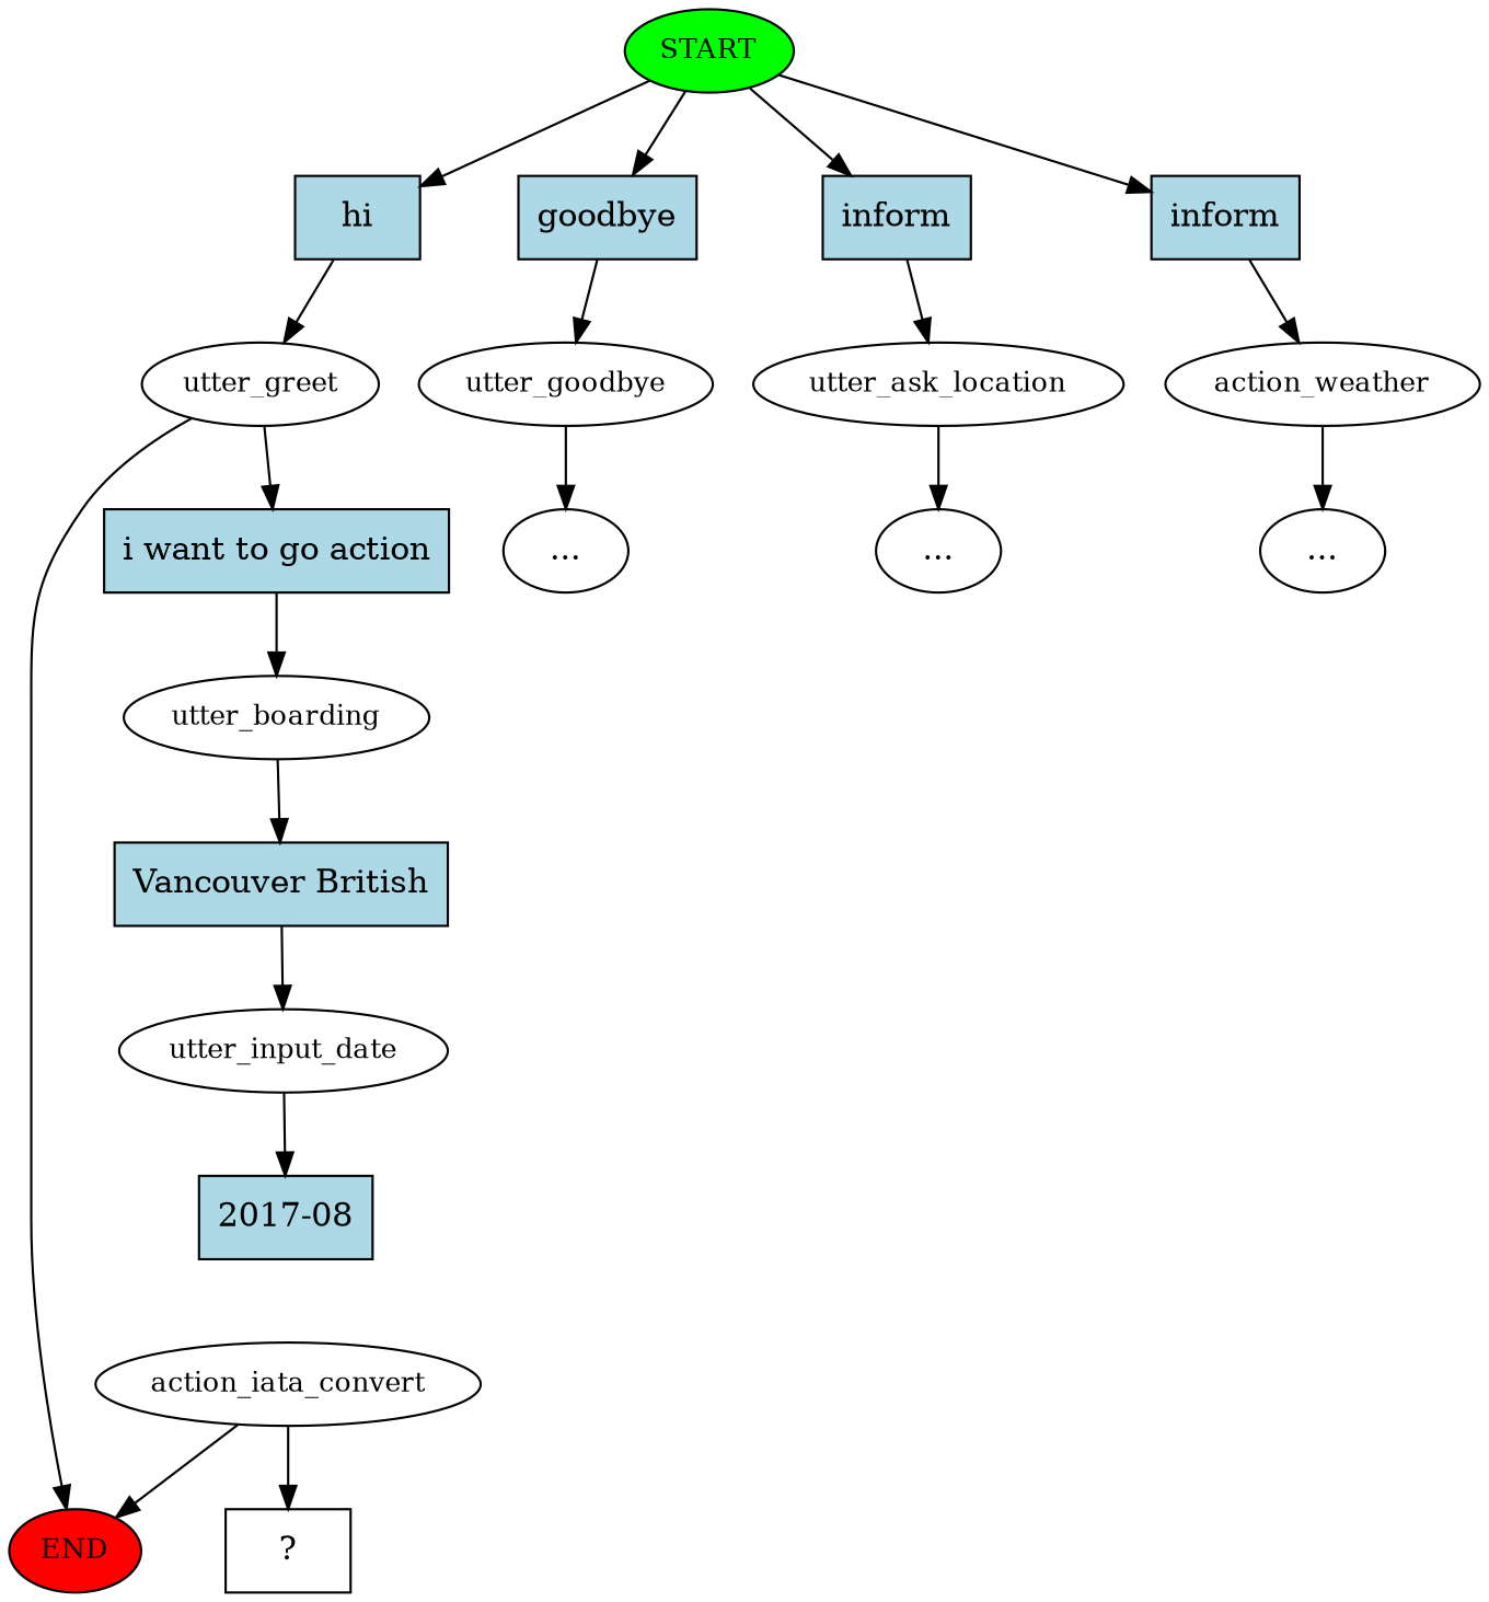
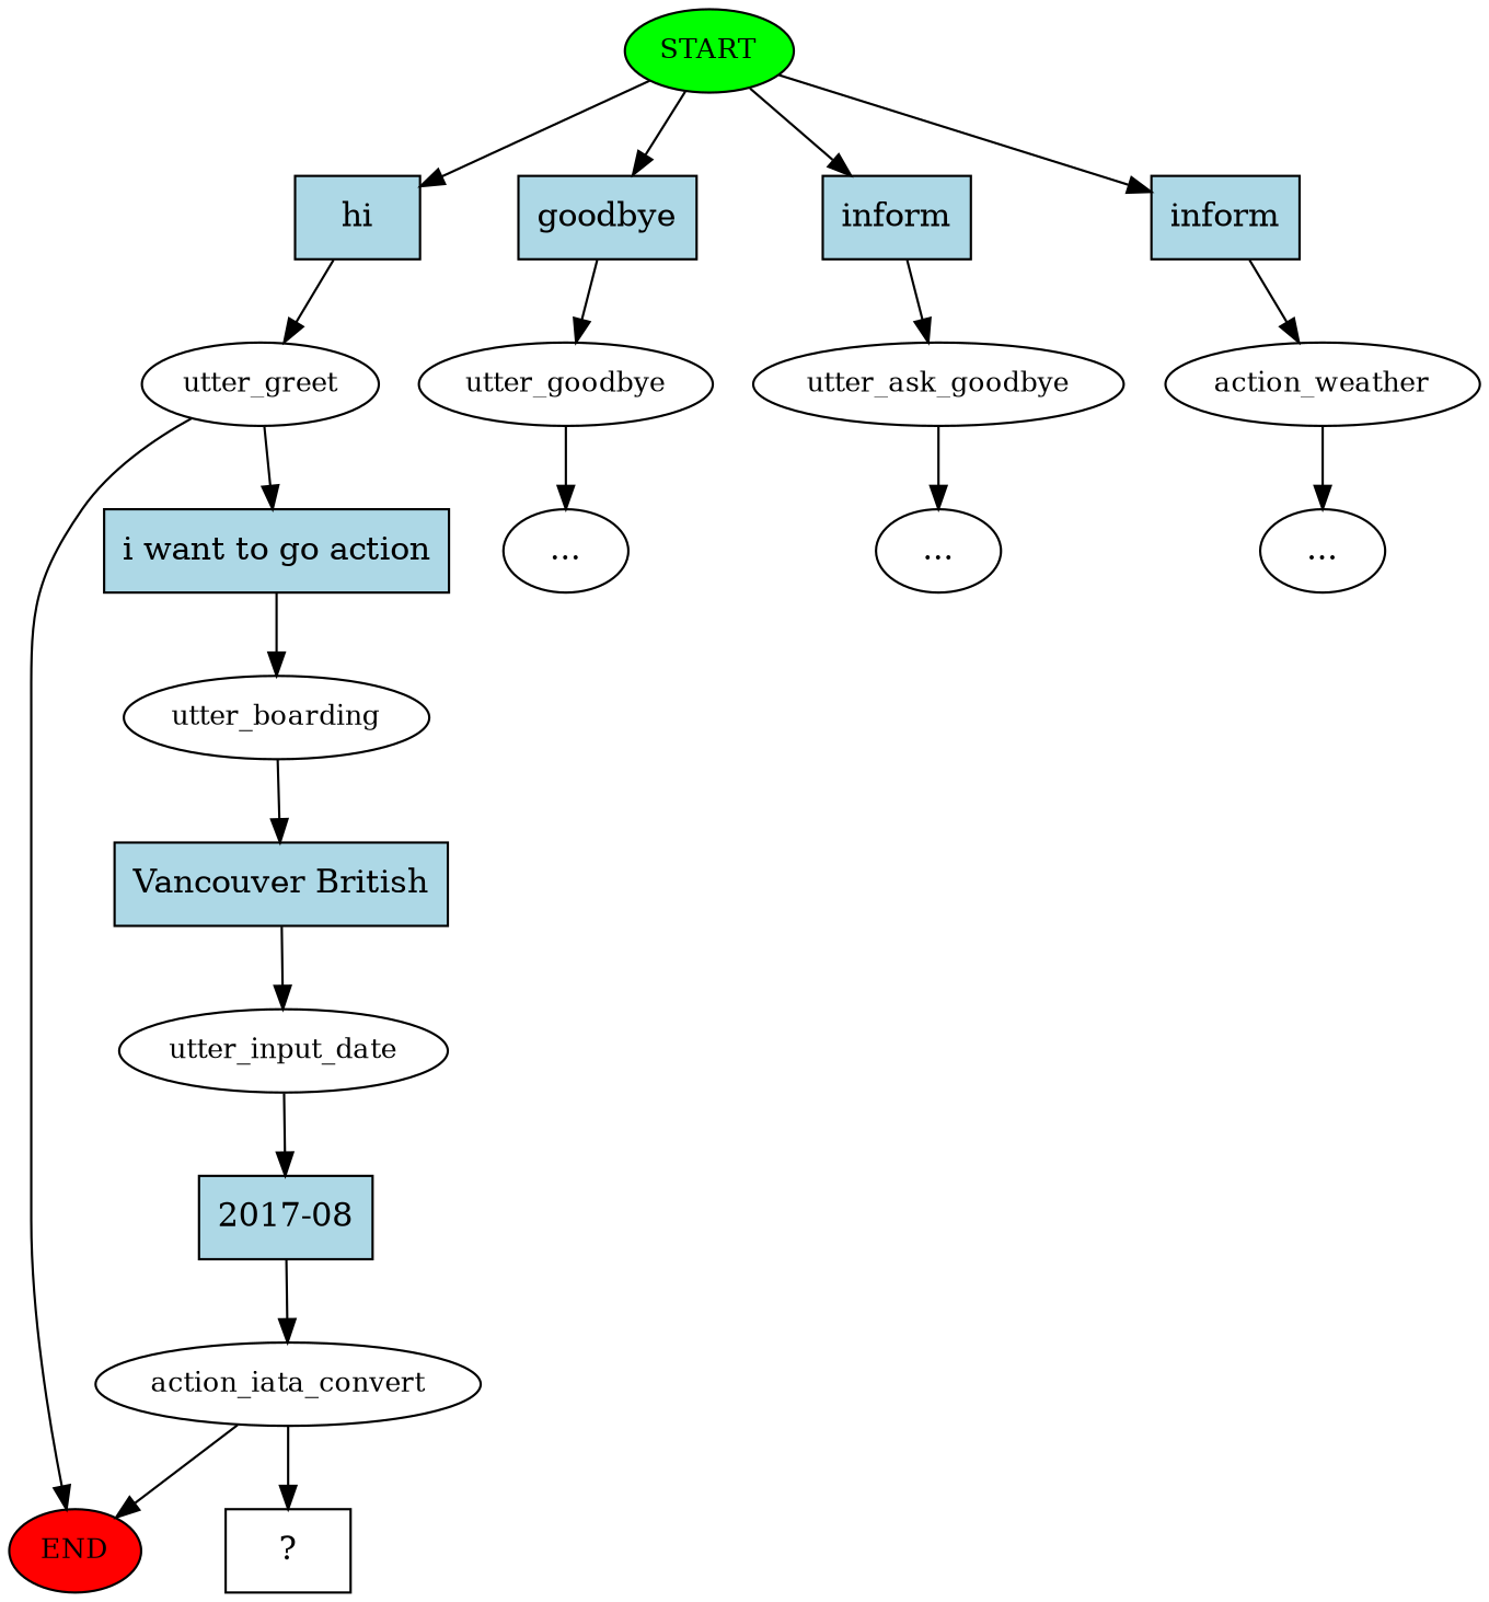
  digraph {
    n1 [fillcolor=green fontsize=12 label=START style=filled]
    n2 [fillcolor=lightblue label=hi shape=rect style=filled]
    n3 [fillcolor=lightblue label=goodbye shape=rect style=filled]
    n4 [fillcolor=lightblue label=inform shape=rect style=filled]
    n5 [fillcolor=lightblue label=inform shape=rect style=filled]
    n6 [fontsize=12 label=utter_greet]
    n7 [fontsize=12 label=utter_goodbye]
-   n8 [fontsize=12 label=utter_ask_location]
+   n8 [fontsize=12 label=utter_ask_goodbye]
    n9 [fontsize=12 label=action_weather]
    n10 [fillcolor=red fontsize=12 label=END style=filled]
    n11 [fillcolor=lightblue label="i want to go action" shape=rect style=filled]
    n12 [fontsize=12 label=utter_boarding]
    n13 [label="..."]
    n14 [label="..."]
    n15 [label="..."]
    n16 [fillcolor=lightblue label="Vancouver British" shape=rect style=filled]
    n17 [fontsize=12 label=utter_input_date]
    n18 [fillcolor=lightblue label="2017-08" shape=rect style=filled]
    n19 [fontsize=12 label=action_iata_convert]
    n20 [label="  ?  " shape=rect]
    n1 -> n2
    n1 -> n3
    n1 -> n4
    n1 -> n5
    n2 -> n6
    n3 -> n7
    n4 -> n8
    n5 -> n9
    n6 -> n10
    n6 -> n11
    n7 -> n13
    n8 -> n14
    n9 -> n15
    n11 -> n12
    n12 -> n16
    n16 -> n17
    n17 -> n18
+   n18 -> n19
    n19 -> n10
    n19 -> n20
  }
